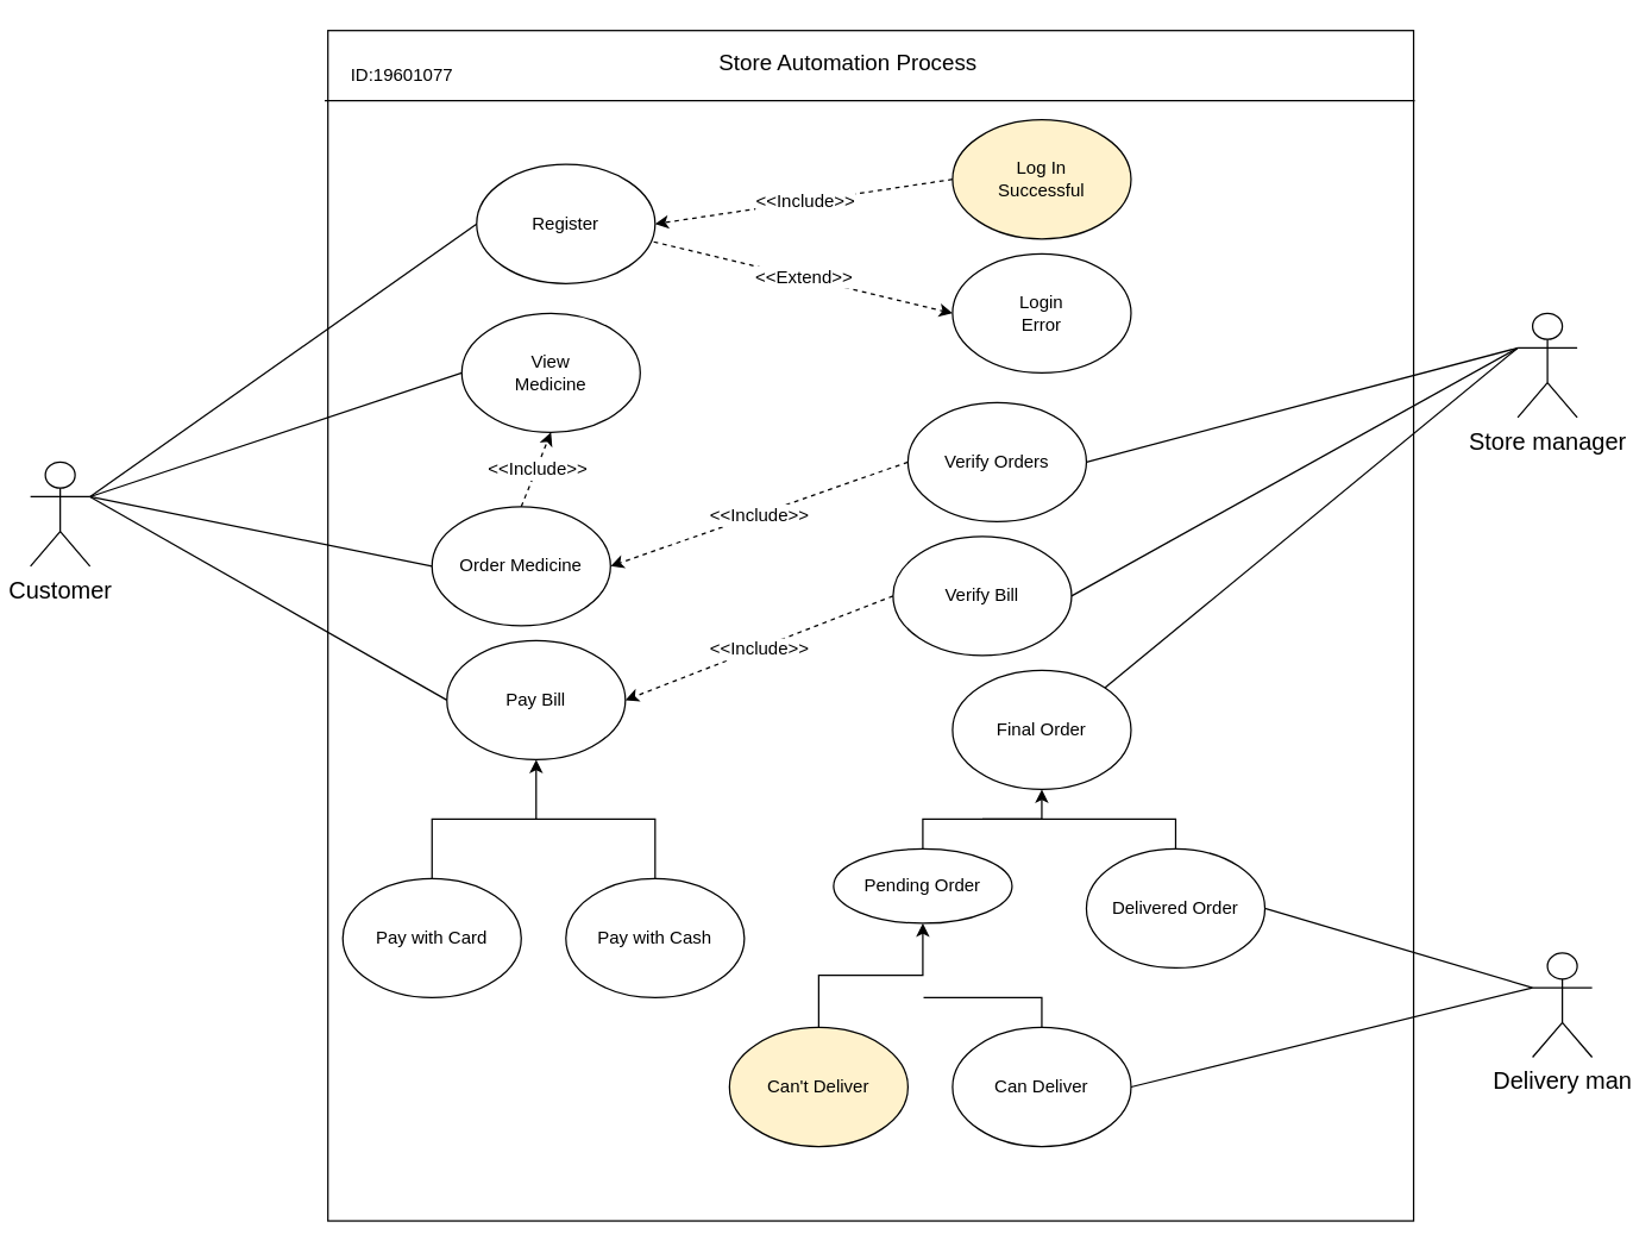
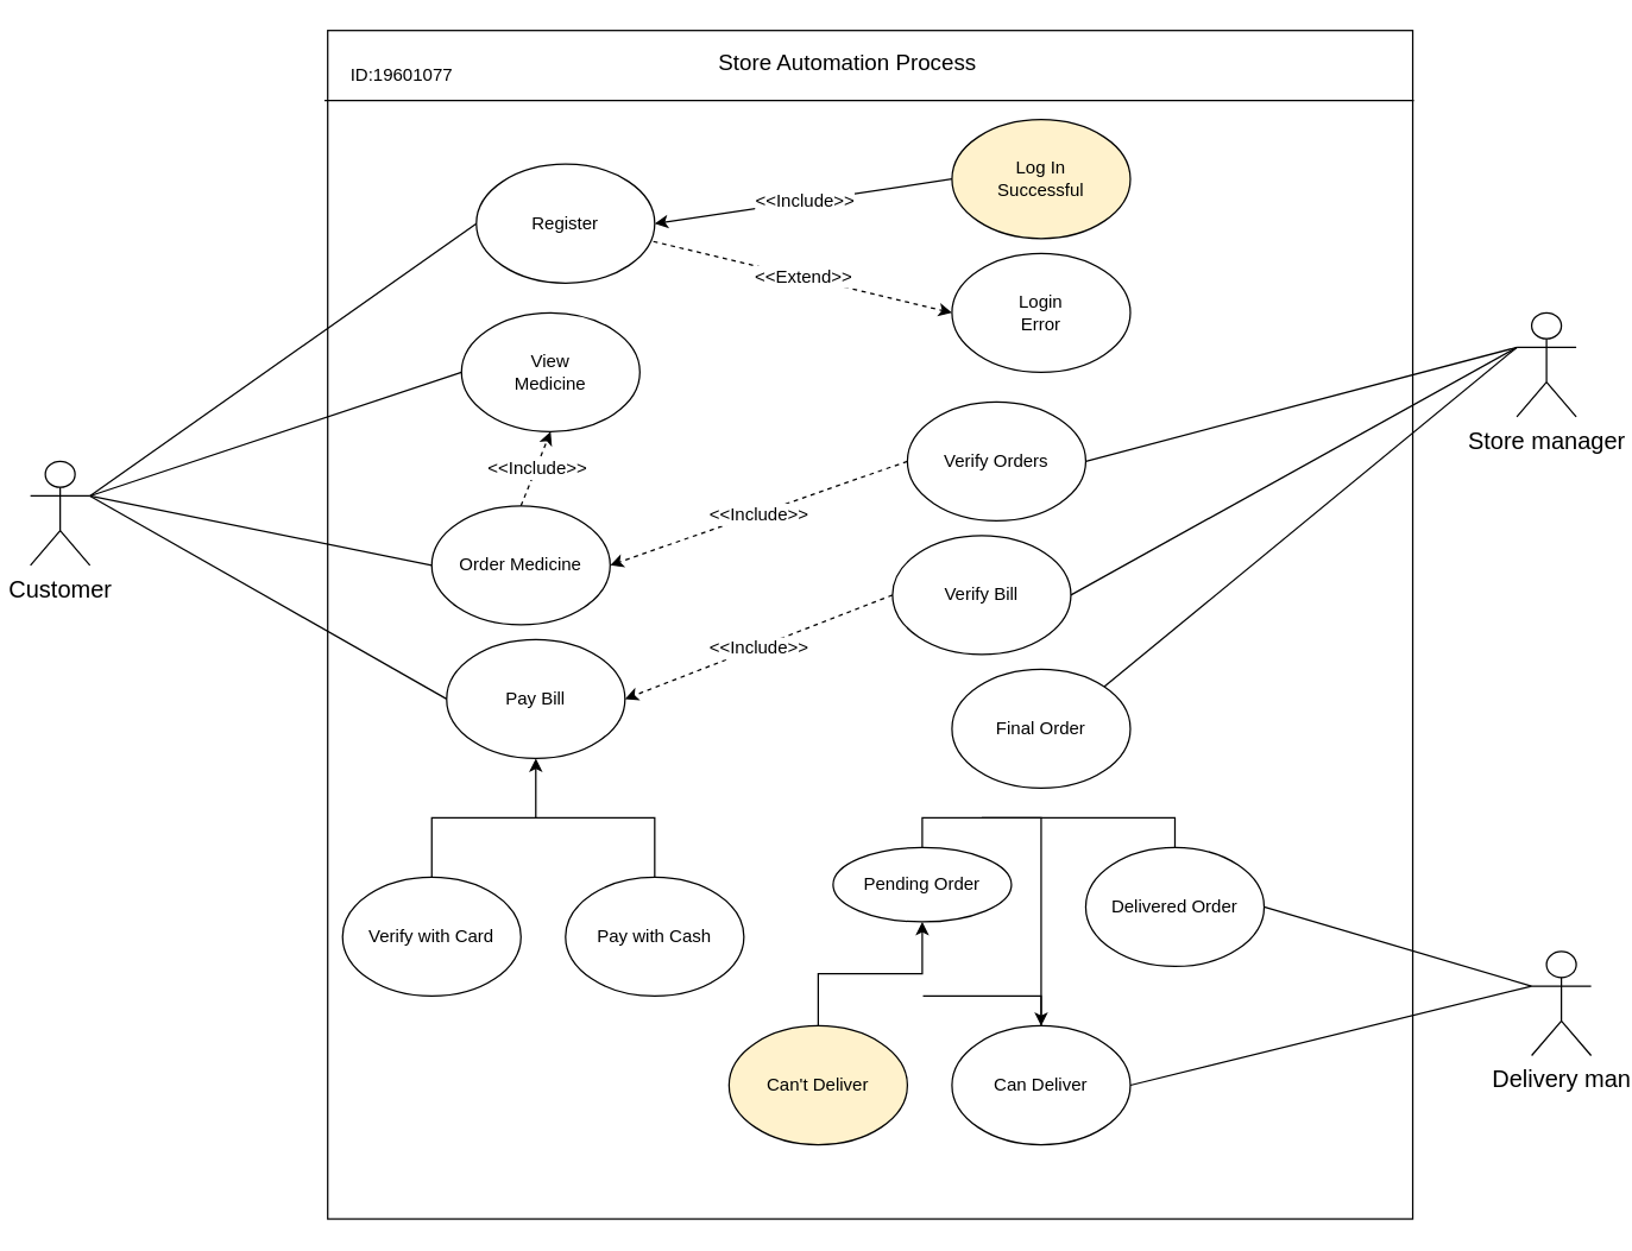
  <mxCell id="0" />
  <mxCell id="1" parent="0" />
  <mxCell id="2" style="edgeStyle=none;rounded=0;orthogonalLoop=1;jettySize=auto;html=1;exitX=0;exitY=0.333;exitDx=0;exitDy=0;exitPerimeter=0;entryX=1;entryY=0;entryDx=0;entryDy=0;endArrow=none;endFill=0;" parent="1" source="3" target="27" edge="1"><mxGeometry relative="1" as="geometry" /></mxCell>
  <mxCell id="3" value="&lt;span style=&quot;font-family: &amp;#34;arial&amp;#34; , &amp;#34;helvetica&amp;#34; , sans-serif ; font-size: 16px ; text-align: left&quot;&gt;Store&amp;nbsp;&lt;/span&gt;&lt;span style=&quot;font-family: &amp;#34;arial&amp;#34; , &amp;#34;helvetica&amp;#34; , sans-serif ; font-size: 16px ; text-align: left&quot;&gt;manager&lt;/span&gt;" style="shape=umlActor;verticalLabelPosition=bottom;verticalAlign=top;html=1;outlineConnect=0;" parent="1" vertex="1"><mxGeometry x="1020" y="210" width="40" height="70" as="geometry" /></mxCell>
  <mxCell id="4" style="rounded=0;orthogonalLoop=1;jettySize=auto;html=1;exitX=1;exitY=0.333;exitDx=0;exitDy=0;exitPerimeter=0;entryX=0;entryY=0.5;entryDx=0;entryDy=0;endArrow=none;endFill=0;" parent="1" source="6" target="17" edge="1"><mxGeometry relative="1" as="geometry" /></mxCell>
  <mxCell id="5" style="edgeStyle=none;rounded=0;orthogonalLoop=1;jettySize=auto;html=1;exitX=1;exitY=0.333;exitDx=0;exitDy=0;exitPerimeter=0;entryX=0;entryY=0.5;entryDx=0;entryDy=0;endArrow=none;endFill=0;" parent="1" source="6" target="18" edge="1"><mxGeometry relative="1" as="geometry" /></mxCell>
  <mxCell id="6" value="&lt;span style=&quot;font-family: &amp;#34;arial&amp;#34; , &amp;#34;helvetica&amp;#34; , sans-serif ; font-size: 16px ; text-align: left&quot;&gt;Customer&lt;/span&gt;" style="shape=umlActor;verticalLabelPosition=bottom;verticalAlign=top;html=1;outlineConnect=0;" parent="1" vertex="1"><mxGeometry x="20" y="310" width="40" height="70" as="geometry" /></mxCell>
  <mxCell id="7" value="&lt;span style=&quot;font-family: &amp;#34;arial&amp;#34; , &amp;#34;helvetica&amp;#34; , sans-serif ; font-size: 16px ; text-align: left&quot;&gt;Delivery&amp;nbsp;&lt;/span&gt;&lt;span style=&quot;font-family: &amp;#34;arial&amp;#34; , &amp;#34;helvetica&amp;#34; , sans-serif ; font-size: 16px ; text-align: left&quot;&gt;man&lt;/span&gt;" style="shape=umlActor;verticalLabelPosition=bottom;verticalAlign=top;html=1;outlineConnect=0;" parent="1" vertex="1"><mxGeometry x="1030" y="640" width="40" height="70" as="geometry" /></mxCell>
  <mxCell id="8" value="" style="group;fillColor=none;" parent="1" vertex="1" connectable="0"><mxGeometry x="220" y="20" width="730" height="800" as="geometry" /></mxCell>
  <mxCell id="9" value="" style="rounded=0;whiteSpace=wrap;html=1;fillColor=none;" parent="8" vertex="1"><mxGeometry width="730" height="800" as="geometry" /></mxCell>
  <mxCell id="10" value="" style="endArrow=none;html=1;entryX=1.001;entryY=0.059;entryDx=0;entryDy=0;entryPerimeter=0;exitX=-0.003;exitY=0.059;exitDx=0;exitDy=0;exitPerimeter=0;" parent="8" source="9" target="9" edge="1"><mxGeometry width="50" height="50" relative="1" as="geometry"><mxPoint x="30" y="94.957" as="sourcePoint" /><mxPoint x="450" y="135.652" as="targetPoint" /></mxGeometry></mxCell>
  <mxCell id="11" value="&lt;font style=&quot;font-size: 15px&quot;&gt;Store Automation Process&lt;/font&gt;" style="text;html=1;strokeColor=none;fillColor=none;align=center;verticalAlign=middle;whiteSpace=wrap;rounded=0;" parent="8" vertex="1"><mxGeometry x="240" y="10.435" width="220" height="20.87" as="geometry" /></mxCell>
  <mxCell id="12" value="Register" style="ellipse;whiteSpace=wrap;html=1;" parent="8" vertex="1"><mxGeometry x="100" y="90" width="120" height="80" as="geometry" /></mxCell>
  <mxCell id="13" value="Log In&lt;br&gt;Successful" style="ellipse;whiteSpace=wrap;html=1;fillColor=#fff2cc;" parent="8" vertex="1"><mxGeometry x="420" y="60" width="120" height="80" as="geometry" /></mxCell>
  <mxCell id="14" value="Login&lt;br&gt;Error" style="ellipse;whiteSpace=wrap;html=1;" parent="8" vertex="1"><mxGeometry x="420" y="150" width="120" height="80" as="geometry" /></mxCell>
  <mxCell id="15" value="" style="endArrow=classic;html=1;dashed=1;exitX=0.992;exitY=0.65;exitDx=0;exitDy=0;exitPerimeter=0;entryX=0;entryY=0.5;entryDx=0;entryDy=0;" parent="8" source="12" target="14" edge="1"><mxGeometry relative="1" as="geometry"><mxPoint x="290" y="200" as="sourcePoint" /><mxPoint x="290" y="150" as="targetPoint" /></mxGeometry></mxCell>
  <mxCell id="16" value="&lt;font style=&quot;font-size: 12px&quot;&gt;&amp;lt;&amp;lt;Extend&amp;gt;&amp;gt;&lt;/font&gt;" style="edgeLabel;resizable=0;html=1;align=center;verticalAlign=middle;" parent="15" connectable="0" vertex="1"><mxGeometry relative="1" as="geometry" /></mxCell>
  <mxCell id="17" value="View&lt;br&gt;Medicine" style="ellipse;whiteSpace=wrap;html=1;" parent="8" vertex="1"><mxGeometry x="90" y="190" width="120" height="80" as="geometry" /></mxCell>
  <mxCell id="18" value="Order Medicine" style="ellipse;whiteSpace=wrap;html=1;" parent="8" vertex="1"><mxGeometry x="70" y="320" width="120" height="80" as="geometry" /></mxCell>
  <mxCell id="19" value="Pay Bill" style="ellipse;whiteSpace=wrap;html=1;" parent="8" vertex="1"><mxGeometry x="80" y="410" width="120" height="80" as="geometry" /></mxCell>
  <mxCell id="20" value="Verify Orders" style="ellipse;whiteSpace=wrap;html=1;" parent="8" vertex="1"><mxGeometry x="390" y="250" width="120" height="80" as="geometry" /></mxCell>
  <mxCell id="21" value="" style="endArrow=classic;html=1;dashed=1;entryX=1;entryY=0.5;entryDx=0;entryDy=0;exitX=0;exitY=0.5;exitDx=0;exitDy=0;" parent="8" source="20" target="18" edge="1"><mxGeometry relative="1" as="geometry"><mxPoint x="210" y="360" as="sourcePoint" /><mxPoint x="340" y="310" as="targetPoint" /></mxGeometry></mxCell>
  <mxCell id="22" value="&lt;font style=&quot;font-size: 12px&quot;&gt;&amp;lt;&amp;lt;Include&amp;gt;&amp;gt;&lt;/font&gt;" style="edgeLabel;resizable=0;html=1;align=center;verticalAlign=middle;" parent="21" connectable="0" vertex="1"><mxGeometry relative="1" as="geometry" /></mxCell>
  <mxCell id="23" value="Verify Bill" style="ellipse;whiteSpace=wrap;html=1;" parent="8" vertex="1"><mxGeometry x="380" y="340" width="120" height="80" as="geometry" /></mxCell>
  <mxCell id="24" style="edgeStyle=orthogonalEdgeStyle;rounded=0;orthogonalLoop=1;jettySize=auto;html=1;exitX=0.5;exitY=0;exitDx=0;exitDy=0;entryX=0.5;entryY=1;entryDx=0;entryDy=0;endArrow=classic;endFill=1;" parent="8" source="25" target="19" edge="1"><mxGeometry relative="1" as="geometry" /></mxCell>
- <mxCell id="25" value="Pay with Card" style="ellipse;whiteSpace=wrap;html=1;" parent="8" vertex="1"><mxGeometry x="10" y="570" width="120" height="80" as="geometry" /></mxCell>
+ <mxCell id="25" value="Verify with Card" style="ellipse;whiteSpace=wrap;html=1;" parent="8" vertex="1"><mxGeometry x="10" y="570" width="120" height="80" as="geometry" /></mxCell>
  <mxCell id="26" value="Pay with Cash" style="ellipse;whiteSpace=wrap;html=1;" parent="8" vertex="1"><mxGeometry x="160" y="570" width="120" height="80" as="geometry" /></mxCell>
  <mxCell id="27" value="Final Order" style="ellipse;whiteSpace=wrap;html=1;" parent="8" vertex="1"><mxGeometry x="420" y="430" width="120" height="80" as="geometry" /></mxCell>
- <mxCell id="28" value="" style="endArrow=classic;html=1;dashed=1;entryX=1;entryY=0.5;entryDx=0;entryDy=0;exitX=0;exitY=0.5;exitDx=0;exitDy=0;" parent="8" source="13" target="12" edge="1"><mxGeometry relative="1" as="geometry"><mxPoint x="400" y="80" as="sourcePoint" /><mxPoint x="210" y="140" as="targetPoint" /></mxGeometry></mxCell>
+ <mxCell id="28" value="" style="endArrow=classic;html=1;dashed=0;entryX=1;entryY=0.5;entryDx=0;entryDy=0;exitX=0;exitY=0.5;exitDx=0;exitDy=0;" parent="8" source="13" target="12" edge="1"><mxGeometry relative="1" as="geometry"><mxPoint x="400" y="80" as="sourcePoint" /><mxPoint x="210" y="140" as="targetPoint" /></mxGeometry></mxCell>
  <mxCell id="29" value="&lt;font style=&quot;font-size: 12px&quot;&gt;&amp;lt;&amp;lt;Include&amp;gt;&amp;gt;&lt;/font&gt;" style="edgeLabel;resizable=0;html=1;align=center;verticalAlign=middle;" parent="28" connectable="0" vertex="1"><mxGeometry relative="1" as="geometry" /></mxCell>
  <mxCell id="30" value="" style="endArrow=classic;html=1;dashed=1;entryX=1;entryY=0.5;entryDx=0;entryDy=0;exitX=0;exitY=0.5;exitDx=0;exitDy=0;" parent="8" source="23" target="19" edge="1"><mxGeometry relative="1" as="geometry"><mxPoint x="220" y="340" as="sourcePoint" /><mxPoint x="30" y="400" as="targetPoint" /></mxGeometry></mxCell>
  <mxCell id="31" value="&lt;font style=&quot;font-size: 12px&quot;&gt;&amp;lt;&amp;lt;Include&amp;gt;&amp;gt;&lt;/font&gt;" style="edgeLabel;resizable=0;html=1;align=center;verticalAlign=middle;" parent="30" connectable="0" vertex="1"><mxGeometry relative="1" as="geometry" /></mxCell>
- <mxCell id="32" style="edgeStyle=orthogonalEdgeStyle;rounded=0;orthogonalLoop=1;jettySize=auto;html=1;exitX=0.5;exitY=0;exitDx=0;exitDy=0;entryX=0.5;entryY=1;entryDx=0;entryDy=0;endArrow=classic;endFill=1;" parent="8" source="33" target="27" edge="1"><mxGeometry relative="1" as="geometry" /></mxCell>
+ <mxCell id="32" style="edgeStyle=orthogonalEdgeStyle;rounded=0;orthogonalLoop=1;jettySize=auto;html=1;exitX=0.5;exitY=0;exitDx=0;exitDy=0;endArrow=classic;endFill=1;" parent="8" source="33" target="35" edge="1"><mxGeometry relative="1" as="geometry" /></mxCell>
  <mxCell id="33" value="Pending Order" style="ellipse;whiteSpace=wrap;html=1;" parent="8" vertex="1"><mxGeometry x="340" y="550" width="120" height="50" as="geometry" /></mxCell>
  <mxCell id="34" value="Delivered Order" style="ellipse;whiteSpace=wrap;html=1;" parent="8" vertex="1"><mxGeometry x="510" y="550" width="120" height="80" as="geometry" /></mxCell>
  <mxCell id="35" value="Can Deliver" style="ellipse;whiteSpace=wrap;html=1;" parent="8" vertex="1"><mxGeometry x="420" y="670" width="120" height="80" as="geometry" /></mxCell>
  <mxCell id="36" style="edgeStyle=orthogonalEdgeStyle;rounded=0;orthogonalLoop=1;jettySize=auto;html=1;exitX=0.5;exitY=0;exitDx=0;exitDy=0;endArrow=classic;endFill=1;" parent="8" source="37" target="33" edge="1"><mxGeometry relative="1" as="geometry" /></mxCell>
  <mxCell id="37" value="Can't Deliver" style="ellipse;whiteSpace=wrap;html=1;fillColor=#fff2cc;" parent="8" vertex="1"><mxGeometry x="270" y="670" width="120" height="80" as="geometry" /></mxCell>
  <mxCell id="38" value="ID:19601077" style="text;html=1;strokeColor=none;fillColor=none;align=center;verticalAlign=middle;whiteSpace=wrap;rounded=0;" parent="8" vertex="1"><mxGeometry x="30" y="20" width="40" height="20" as="geometry" /></mxCell>
  <mxCell id="39" value="" style="endArrow=classic;html=1;dashed=1;entryX=0.5;entryY=1;entryDx=0;entryDy=0;exitX=0.5;exitY=0;exitDx=0;exitDy=0;" parent="8" source="18" target="17" edge="1"><mxGeometry relative="1" as="geometry"><mxPoint x="270" y="330" as="sourcePoint" /><mxPoint x="70" y="400" as="targetPoint" /></mxGeometry></mxCell>
  <mxCell id="40" value="&lt;font style=&quot;font-size: 12px&quot;&gt;&amp;lt;&amp;lt;Include&amp;gt;&amp;gt;&lt;/font&gt;" style="edgeLabel;resizable=0;html=1;align=center;verticalAlign=middle;" parent="39" connectable="0" vertex="1"><mxGeometry relative="1" as="geometry" /></mxCell>
  <mxCell id="41" style="edgeStyle=none;rounded=0;orthogonalLoop=1;jettySize=auto;html=1;exitX=0;exitY=0.5;exitDx=0;exitDy=0;entryX=1;entryY=0.333;entryDx=0;entryDy=0;entryPerimeter=0;endArrow=none;endFill=0;" parent="1" source="12" target="6" edge="1"><mxGeometry relative="1" as="geometry" /></mxCell>
  <mxCell id="42" style="edgeStyle=none;rounded=0;orthogonalLoop=1;jettySize=auto;html=1;exitX=1;exitY=0.5;exitDx=0;exitDy=0;entryX=0;entryY=0.333;entryDx=0;entryDy=0;entryPerimeter=0;endArrow=none;endFill=0;" parent="1" source="20" target="3" edge="1"><mxGeometry relative="1" as="geometry" /></mxCell>
  <mxCell id="43" style="rounded=0;orthogonalLoop=1;jettySize=auto;html=1;exitX=0;exitY=0.5;exitDx=0;exitDy=0;endArrow=none;endFill=0;entryX=1;entryY=0.333;entryDx=0;entryDy=0;entryPerimeter=0;" parent="1" source="19" target="6" edge="1"><mxGeometry relative="1" as="geometry"><mxPoint x="100" y="420" as="targetPoint" /></mxGeometry></mxCell>
  <mxCell id="44" style="edgeStyle=none;rounded=0;orthogonalLoop=1;jettySize=auto;html=1;exitX=1;exitY=0.5;exitDx=0;exitDy=0;entryX=0;entryY=0.333;entryDx=0;entryDy=0;entryPerimeter=0;endArrow=none;endFill=0;" parent="1" source="23" target="3" edge="1"><mxGeometry relative="1" as="geometry" /></mxCell>
  <mxCell id="45" style="edgeStyle=orthogonalEdgeStyle;rounded=0;orthogonalLoop=1;jettySize=auto;html=1;exitX=0.5;exitY=0;exitDx=0;exitDy=0;endArrow=none;endFill=0;" parent="1" source="34" edge="1"><mxGeometry relative="1" as="geometry"><mxPoint x="660" y="550" as="targetPoint" /><Array as="points"><mxPoint x="790" y="550" /></Array></mxGeometry></mxCell>
  <mxCell id="46" style="edgeStyle=orthogonalEdgeStyle;rounded=0;orthogonalLoop=1;jettySize=auto;html=1;exitX=0.5;exitY=0;exitDx=0;exitDy=0;endArrow=none;endFill=0;" parent="1" source="35" edge="1"><mxGeometry relative="1" as="geometry"><mxPoint x="620" y="670" as="targetPoint" /></mxGeometry></mxCell>
  <mxCell id="47" style="rounded=0;orthogonalLoop=1;jettySize=auto;html=1;exitX=1;exitY=0.5;exitDx=0;exitDy=0;entryX=0;entryY=0.333;entryDx=0;entryDy=0;entryPerimeter=0;endArrow=none;endFill=0;" parent="1" source="34" target="7" edge="1"><mxGeometry relative="1" as="geometry" /></mxCell>
  <mxCell id="48" style="edgeStyle=none;rounded=0;orthogonalLoop=1;jettySize=auto;html=1;exitX=1;exitY=0.5;exitDx=0;exitDy=0;entryX=0;entryY=0.333;entryDx=0;entryDy=0;entryPerimeter=0;endArrow=none;endFill=0;" parent="1" source="35" target="7" edge="1"><mxGeometry relative="1" as="geometry" /></mxCell>
  <mxCell id="49" style="edgeStyle=orthogonalEdgeStyle;rounded=0;orthogonalLoop=1;jettySize=auto;html=1;exitX=0.5;exitY=0;exitDx=0;exitDy=0;endArrow=none;endFill=0;" parent="1" source="26" edge="1"><mxGeometry relative="1" as="geometry"><mxPoint x="360" y="550" as="targetPoint" /><Array as="points"><mxPoint x="440" y="550" /></Array></mxGeometry></mxCell>
